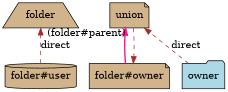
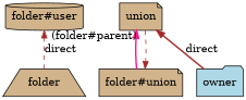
  digraph {
    rankdir=BT
    node [fillcolor=tan shape=note style=filled]
    edge [color=brown style=dashed]
    n1 [label=folder shape=trapezium]
    n2 [label="folder#user" shape=cylinder]
-   n3 [label="folder#owner"]
+   n3 [label="folder#union"]
    n4 [label=union]
    n5 [fillcolor=lightblue label=owner shape=folder]
-   n2 -> n1 [label=direct]
+   n1 -> n2 [label=direct]
    n3 -> n4 [color=deeppink headlabel="(folder#parent)" style=bold]
    n4 -> n3
-   n5 -> n4 [label=direct]
+   n5 -> n4 [label=direct style=bold]
  }
